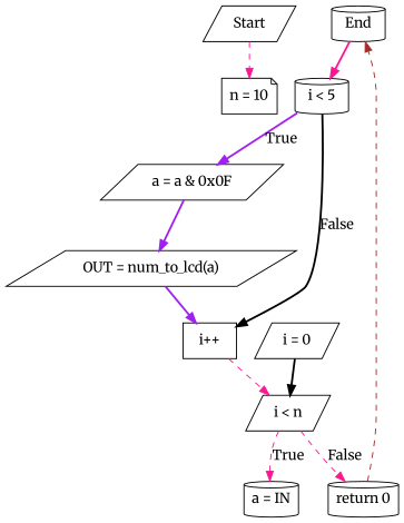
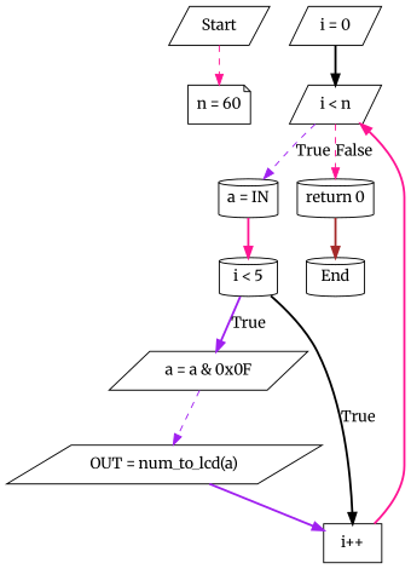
  digraph {
    fontname=Merriweather
    rankdir=TB
    node [fontname=Merriweather shape=parallelogram]
    edge [color=deeppink fontname=Merriweather style=bold]
    n1 [label=Start]
-   n2 [label="n = 10" shape=note]
+   n2 [label="n = 60" shape=note]
    n3 [label=End shape=cylinder]
    n4 [label="i = 0"]
    n5 [label="i < n"]
    n6 [label="a = IN" shape=cylinder]
    n7 [label="return 0" shape=cylinder]
    n8 [label="i < 5" shape=cylinder]
    n9 [label="a = a & 0x0F"]
    n10 [label="i++" shape=box]
    n11 [label="OUT = num_to_lcd(a)"]
    n1 -> n2 [style=dashed]
    n4 -> n5 [color=black]
-   n5 -> n6 [label=True style=dashed]
+   n5 -> n6 [color=purple label=True style=dashed]
    n5 -> n7 [label=False style=dashed]
-   n3 -> n8
-   n7 -> n3 [color=brown style=dashed]
+   n6 -> n8
+   n7 -> n3 [color=brown]
    n8 -> n9 [color=purple label=True]
-   n8 -> n10 [color=black label=False]
-   n9 -> n11 [color=purple]
-   n10 -> n5 [style=dashed]
+   n8 -> n10 [color=black label=True]
+   n9 -> n11 [color=purple style=dashed]
+   n10 -> n5
    n11 -> n10 [color=purple]
  }
